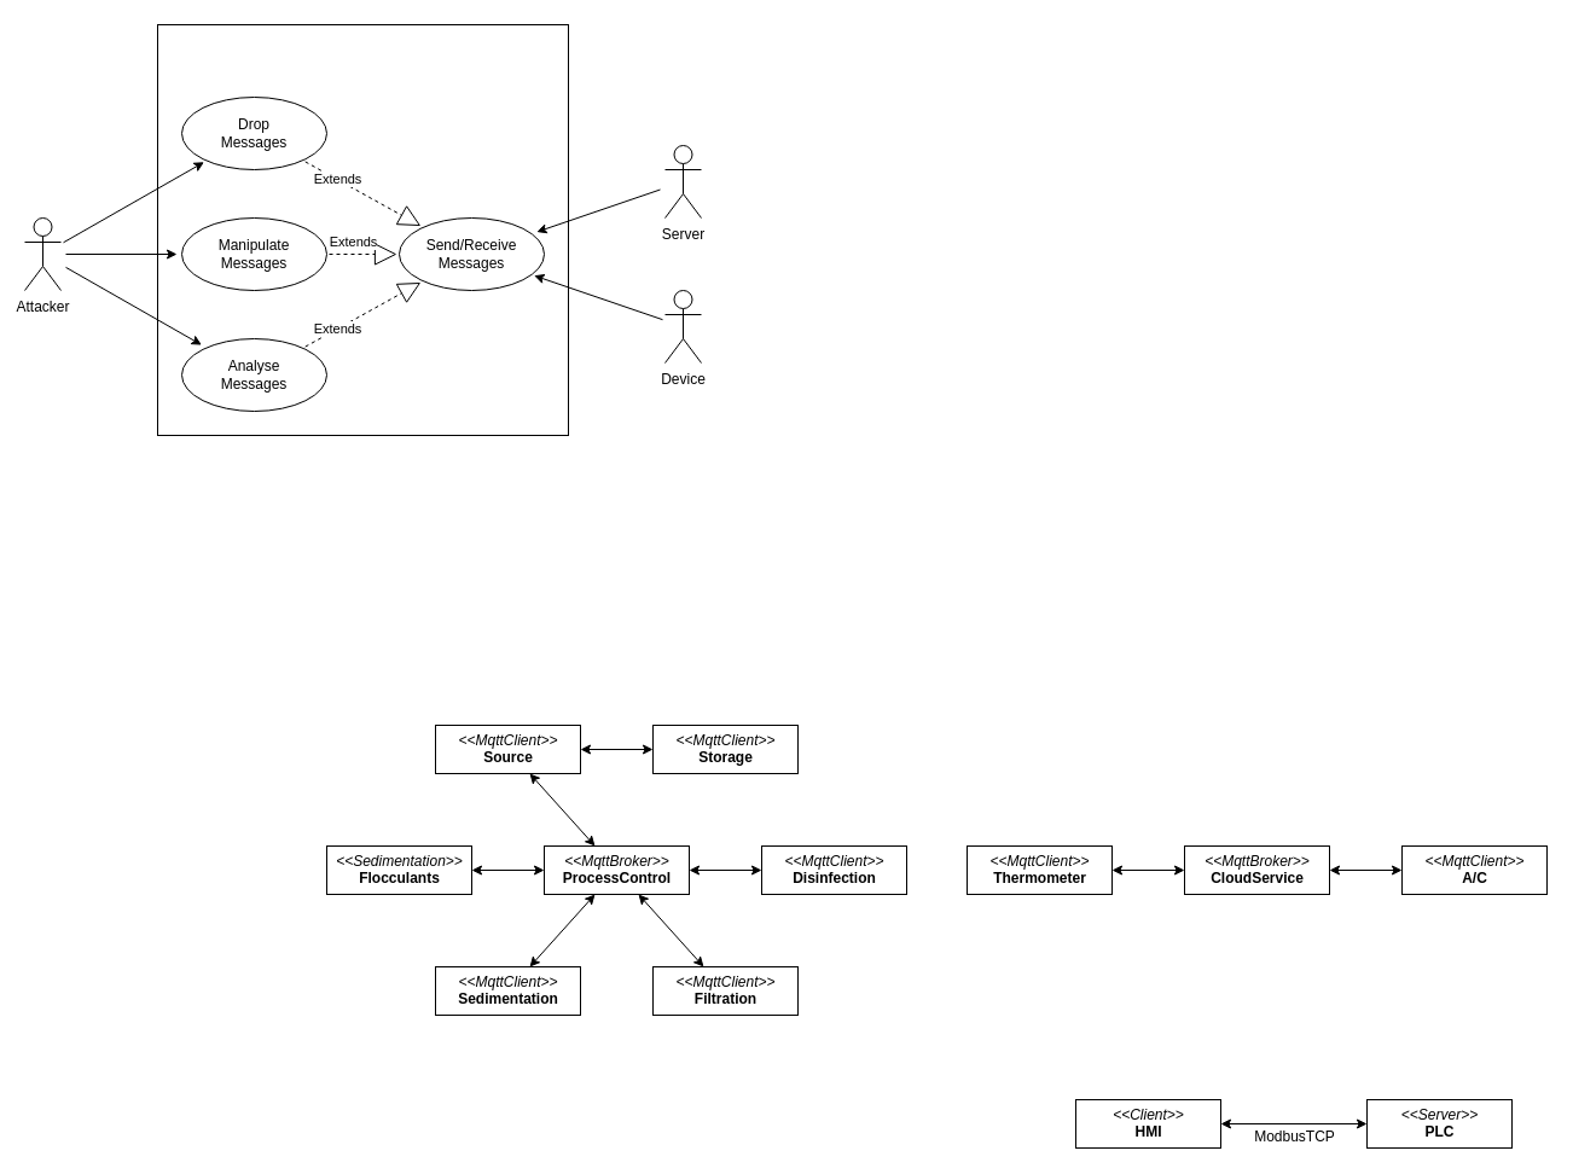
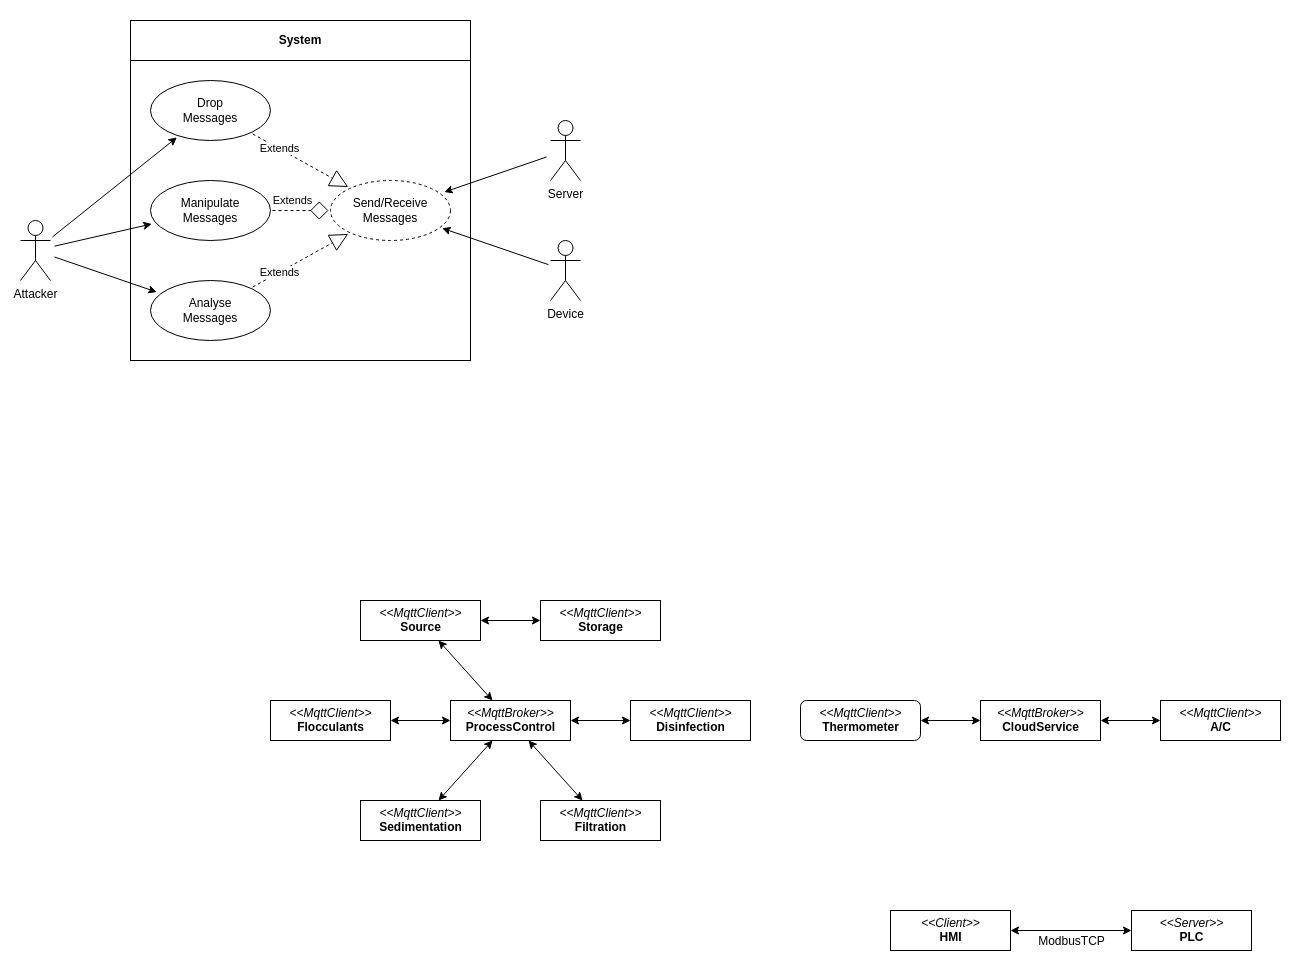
  <mxCell id="0" />
  <mxCell id="1" parent="0" />
  <mxCell id="2" value="" style="rounded=0;whiteSpace=wrap;html=1;container=1;recursiveResize=0;fillColor=none;" parent="1" vertex="1"><mxGeometry x="130" y="20" width="340" height="340" as="geometry" /></mxCell>
+ <mxCell id="3" value="System" style="rounded=0;whiteSpace=wrap;html=1;container=0;recursiveResize=0;fontStyle=1" parent="2" vertex="1"><mxGeometry width="340" height="40" as="geometry" /></mxCell>
  <mxCell id="4" value="Analyse&lt;br&gt;Messages" style="ellipse;whiteSpace=wrap;html=1;" parent="2" vertex="1"><mxGeometry x="20" y="260" width="120" height="60" as="geometry" /></mxCell>
  <mxCell id="5" value="Manipulate&lt;br&gt;Messages" style="ellipse;whiteSpace=wrap;html=1;" parent="2" vertex="1"><mxGeometry x="20" y="160" width="120" height="60" as="geometry" /></mxCell>
- <mxCell id="6" value="Send/Receive&lt;br&gt;Messages" style="ellipse;whiteSpace=wrap;html=1;" parent="2" vertex="1"><mxGeometry x="200" y="160" width="120" height="60" as="geometry" /></mxCell>
- <mxCell id="7" value="Extends" style="endArrow=block;endSize=16;endFill=0;html=1;dashed=1;targetPerimeterSpacing=2;sourcePerimeterSpacing=2;jumpStyle=arc;" parent="2" source="5" target="6" edge="1"><mxGeometry x="-0.294" y="10" width="160" relative="1" as="geometry"><mxPoint x="90" y="420" as="sourcePoint" /><mxPoint x="90" y="364.5" as="targetPoint" /><mxPoint as="offset" /></mxGeometry></mxCell>
+ <mxCell id="6" value="Send/Receive&lt;br&gt;Messages" style="ellipse;whiteSpace=wrap;html=1;dashed=1;" parent="2" vertex="1"><mxGeometry x="200" y="160" width="120" height="60" as="geometry" /></mxCell>
+ <mxCell id="7" value="Extends" style="endArrow=diamond;endSize=16;endFill=0;html=1;dashed=1;targetPerimeterSpacing=2;sourcePerimeterSpacing=2;jumpStyle=arc;" parent="2" source="5" target="6" edge="1"><mxGeometry x="-0.294" y="10" width="160" relative="1" as="geometry"><mxPoint x="90" y="420" as="sourcePoint" /><mxPoint x="90" y="364.5" as="targetPoint" /><mxPoint as="offset" /></mxGeometry></mxCell>
  <mxCell id="8" value="Drop&lt;br&gt;Messages" style="ellipse;whiteSpace=wrap;html=1;" parent="2" vertex="1"><mxGeometry x="20" y="60" width="120" height="60" as="geometry" /></mxCell>
  <mxCell id="9" value="Extends" style="endArrow=block;endSize=16;endFill=0;html=1;dashed=1;targetPerimeterSpacing=2;sourcePerimeterSpacing=2;" parent="2" source="8" target="6" edge="1"><mxGeometry x="-0.441" width="160" relative="1" as="geometry"><mxPoint x="90" y="288" as="sourcePoint" /><mxPoint x="90" y="242" as="targetPoint" /><mxPoint as="offset" /></mxGeometry></mxCell>
  <mxCell id="10" value="Extends" style="endArrow=block;endSize=16;endFill=0;html=1;dashed=1;targetPerimeterSpacing=2;sourcePerimeterSpacing=2;" parent="2" source="4" target="6" edge="1"><mxGeometry x="-0.441" width="160" relative="1" as="geometry"><mxPoint x="425" y="370" as="sourcePoint" /><mxPoint x="201.354" y="415.023" as="targetPoint" /><mxPoint as="offset" /></mxGeometry></mxCell>
  <mxCell id="11" style="edgeStyle=none;rounded=0;orthogonalLoop=1;jettySize=auto;html=1;sourcePerimeterSpacing=4;targetPerimeterSpacing=4;" parent="1" source="12" target="6" edge="1"><mxGeometry relative="1" as="geometry" /></mxCell>
  <mxCell id="12" value="Server" style="shape=umlActor;verticalLabelPosition=bottom;verticalAlign=top;html=1;outlineConnect=0;" parent="1" vertex="1"><mxGeometry x="550" y="120" width="30" height="60" as="geometry" /></mxCell>
  <mxCell id="13" style="edgeStyle=none;rounded=0;orthogonalLoop=1;jettySize=auto;html=1;sourcePerimeterSpacing=4;targetPerimeterSpacing=4;" parent="1" source="15" target="5" edge="1"><mxGeometry relative="1" as="geometry" /></mxCell>
  <mxCell id="14" style="edgeStyle=none;rounded=0;orthogonalLoop=1;jettySize=auto;html=1;sourcePerimeterSpacing=2;targetPerimeterSpacing=2;" parent="1" source="15" target="8" edge="1"><mxGeometry relative="1" as="geometry" /></mxCell>
- <mxCell id="15" value="Attacker" style="shape=umlActor;verticalLabelPosition=bottom;verticalAlign=top;html=1;outlineConnect=0;" parent="1" vertex="1"><mxGeometry x="20" y="180" width="30" height="60" as="geometry" /></mxCell>
+ <mxCell id="15" value="Attacker" style="shape=umlActor;verticalLabelPosition=bottom;verticalAlign=top;html=1;outlineConnect=0;" parent="1" vertex="1"><mxGeometry x="20" y="220" width="30" height="60" as="geometry" /></mxCell>
  <mxCell id="16" style="rounded=0;orthogonalLoop=1;jettySize=auto;html=1;targetPerimeterSpacing=4;sourcePerimeterSpacing=4;" parent="1" source="15" target="4" edge="1"><mxGeometry relative="1" as="geometry" /></mxCell>
  <mxCell id="17" style="edgeStyle=none;rounded=0;jumpStyle=arc;orthogonalLoop=1;jettySize=auto;html=1;sourcePerimeterSpacing=2;targetPerimeterSpacing=2;" parent="1" source="18" target="6" edge="1"><mxGeometry relative="1" as="geometry" /></mxCell>
  <mxCell id="18" value="Device" style="shape=umlActor;verticalLabelPosition=bottom;verticalAlign=top;html=1;outlineConnect=0;" parent="1" vertex="1"><mxGeometry x="550" y="240" width="30" height="60" as="geometry" /></mxCell>
  <mxCell id="19" style="edgeStyle=none;rounded=0;jumpStyle=arc;jumpSize=10;orthogonalLoop=1;jettySize=auto;html=1;fontSize=12;startArrow=classic;startFill=1;" edge="1" parent="1" source="20" target="31"><mxGeometry relative="1" as="geometry" /></mxCell>
  <mxCell id="20" value="&lt;i&gt;&amp;lt;&amp;lt;MqttClient&amp;gt;&amp;gt;&lt;/i&gt;&lt;br&gt;&lt;b style=&quot;line-height: 15.6px&quot;&gt;Source&lt;/b&gt;" style="html=1;fontSize=12;" vertex="1" parent="1"><mxGeometry x="360" y="600" width="120" height="40" as="geometry" /></mxCell>
  <mxCell id="21" style="edgeStyle=none;rounded=0;jumpStyle=arc;jumpSize=10;orthogonalLoop=1;jettySize=auto;html=1;fontSize=12;startArrow=classic;startFill=1;" edge="1" parent="1" source="22" target="31"><mxGeometry relative="1" as="geometry" /></mxCell>
- <mxCell id="22" value="&lt;i&gt;&amp;lt;&amp;lt;Sedimentation&amp;gt;&amp;gt;&lt;/i&gt;&lt;br&gt;&lt;b style=&quot;line-height: 15.6px&quot;&gt;Flocculants&lt;/b&gt;" style="html=1;fontSize=12;" vertex="1" parent="1"><mxGeometry x="270" y="700" width="120" height="40" as="geometry" /></mxCell>
+ <mxCell id="22" value="&lt;i&gt;&amp;lt;&amp;lt;MqttClient&amp;gt;&amp;gt;&lt;/i&gt;&lt;br&gt;&lt;b style=&quot;line-height: 15.6px&quot;&gt;Flocculants&lt;/b&gt;" style="html=1;fontSize=12;" vertex="1" parent="1"><mxGeometry x="270" y="700" width="120" height="40" as="geometry" /></mxCell>
  <mxCell id="23" style="edgeStyle=none;rounded=0;jumpStyle=arc;jumpSize=10;orthogonalLoop=1;jettySize=auto;html=1;fontSize=12;startArrow=classic;startFill=1;" edge="1" parent="1" source="24" target="31"><mxGeometry relative="1" as="geometry" /></mxCell>
  <mxCell id="24" value="&lt;i&gt;&amp;lt;&amp;lt;MqttClient&amp;gt;&amp;gt;&lt;/i&gt;&lt;br&gt;&lt;b style=&quot;line-height: 15.6px&quot;&gt;Sedimentation&lt;/b&gt;" style="html=1;fontSize=12;" vertex="1" parent="1"><mxGeometry x="360" y="800" width="120" height="40" as="geometry" /></mxCell>
  <mxCell id="25" style="edgeStyle=none;rounded=0;jumpStyle=arc;jumpSize=10;orthogonalLoop=1;jettySize=auto;html=1;fontSize=12;startArrow=classic;startFill=1;" edge="1" parent="1" source="26" target="31"><mxGeometry relative="1" as="geometry" /></mxCell>
  <mxCell id="26" value="&lt;i&gt;&amp;lt;&amp;lt;MqttClient&amp;gt;&amp;gt;&lt;/i&gt;&lt;br&gt;&lt;b style=&quot;line-height: 15.6px&quot;&gt;Filtration&lt;/b&gt;" style="html=1;fontSize=12;" vertex="1" parent="1"><mxGeometry x="540" y="800" width="120" height="40" as="geometry" /></mxCell>
  <mxCell id="27" style="edgeStyle=none;rounded=0;jumpStyle=arc;jumpSize=10;orthogonalLoop=1;jettySize=auto;html=1;fontSize=12;startArrow=classic;startFill=1;" edge="1" parent="1" source="28" target="31"><mxGeometry relative="1" as="geometry" /></mxCell>
  <mxCell id="28" value="&lt;i&gt;&amp;lt;&amp;lt;MqttClient&amp;gt;&amp;gt;&lt;/i&gt;&lt;br&gt;&lt;b style=&quot;line-height: 15.6px&quot;&gt;Disinfection&lt;/b&gt;" style="html=1;fontSize=12;" vertex="1" parent="1"><mxGeometry x="630" y="700" width="120" height="40" as="geometry" /></mxCell>
  <mxCell id="29" style="edgeStyle=none;rounded=0;jumpStyle=arc;jumpSize=10;orthogonalLoop=1;jettySize=auto;html=1;fontSize=12;startArrow=classic;startFill=1;" edge="1" parent="1" source="30" target="20"><mxGeometry relative="1" as="geometry" /></mxCell>
  <mxCell id="30" value="&lt;i&gt;&amp;lt;&amp;lt;MqttClient&amp;gt;&amp;gt;&lt;/i&gt;&lt;br&gt;&lt;b style=&quot;line-height: 15.6px&quot;&gt;Storage&lt;/b&gt;" style="html=1;fontSize=12;" vertex="1" parent="1"><mxGeometry x="540" y="600" width="120" height="40" as="geometry" /></mxCell>
  <mxCell id="31" value="&lt;i&gt;&amp;lt;&amp;lt;MqttBroker&amp;gt;&amp;gt;&lt;/i&gt;&lt;br&gt;&lt;b style=&quot;line-height: 15.6px&quot;&gt;ProcessControl&lt;/b&gt;" style="html=1;fontSize=12;" vertex="1" parent="1"><mxGeometry x="450" y="700" width="120" height="40" as="geometry" /></mxCell>
  <mxCell id="32" value="&lt;i&gt;&amp;lt;&amp;lt;MqttBroker&amp;gt;&amp;gt;&lt;/i&gt;&lt;br&gt;&lt;b style=&quot;line-height: 15.6px&quot;&gt;CloudService&lt;/b&gt;" style="html=1;fontSize=12;" vertex="1" parent="1"><mxGeometry x="980" y="700" width="120" height="40" as="geometry" /></mxCell>
- <mxCell id="33" value="&lt;i&gt;&amp;lt;&amp;lt;MqttClient&amp;gt;&amp;gt;&lt;/i&gt;&lt;br&gt;&lt;b style=&quot;line-height: 15.6px&quot;&gt;Thermometer&lt;/b&gt;" style="html=1;fontSize=12;" vertex="1" parent="1"><mxGeometry x="800" y="700" width="120" height="40" as="geometry" /></mxCell>
+ <mxCell id="33" value="&lt;i&gt;&amp;lt;&amp;lt;MqttClient&amp;gt;&amp;gt;&lt;/i&gt;&lt;br&gt;&lt;b style=&quot;line-height: 15.6px&quot;&gt;Thermometer&lt;/b&gt;" style="html=1;fontSize=12;rounded=1;" vertex="1" parent="1"><mxGeometry x="800" y="700" width="120" height="40" as="geometry" /></mxCell>
  <mxCell id="34" value="&lt;i&gt;&amp;lt;&amp;lt;MqttClient&amp;gt;&amp;gt;&lt;/i&gt;&lt;br&gt;&lt;b style=&quot;line-height: 15.6px&quot;&gt;A/C&lt;/b&gt;" style="html=1;fontSize=12;" vertex="1" parent="1"><mxGeometry x="1160" y="700" width="120" height="40" as="geometry" /></mxCell>
  <mxCell id="35" style="edgeStyle=none;rounded=0;jumpStyle=arc;jumpSize=10;orthogonalLoop=1;jettySize=auto;html=1;fontSize=12;startArrow=classic;startFill=1;" edge="1" source="34" target="32" parent="1"><mxGeometry relative="1" as="geometry" /></mxCell>
  <mxCell id="36" style="edgeStyle=none;rounded=0;jumpStyle=arc;jumpSize=10;orthogonalLoop=1;jettySize=auto;html=1;fontSize=12;startArrow=classic;startFill=1;" edge="1" source="33" target="32" parent="1"><mxGeometry relative="1" as="geometry" /></mxCell>
  <mxCell id="37" style="edgeStyle=none;rounded=0;jumpStyle=arc;jumpSize=10;orthogonalLoop=1;jettySize=auto;html=1;fontSize=12;startArrow=classic;startFill=1;" edge="1" parent="1" source="39" target="40"><mxGeometry relative="1" as="geometry" /></mxCell>
  <mxCell id="38" value="ModbusTCP" style="edgeLabel;html=1;align=center;verticalAlign=middle;resizable=0;points=[];fontSize=12;" vertex="1" connectable="0" parent="37"><mxGeometry x="0.174" relative="1" as="geometry"><mxPoint x="-11" y="10" as="offset" /></mxGeometry></mxCell>
  <mxCell id="39" value="&lt;i&gt;&amp;lt;&amp;lt;Client&amp;gt;&amp;gt;&lt;/i&gt;&lt;br&gt;&lt;b style=&quot;line-height: 15.6px&quot;&gt;HMI&lt;/b&gt;" style="html=1;fontSize=12;" vertex="1" parent="1"><mxGeometry x="890" y="910" width="120" height="40" as="geometry" /></mxCell>
  <mxCell id="40" value="&lt;i&gt;&amp;lt;&amp;lt;Server&amp;gt;&amp;gt;&lt;/i&gt;&lt;br&gt;&lt;b style=&quot;line-height: 15.6px&quot;&gt;PLC&lt;/b&gt;" style="html=1;fontSize=12;" vertex="1" parent="1"><mxGeometry x="1131" y="910" width="120" height="40" as="geometry" /></mxCell>
